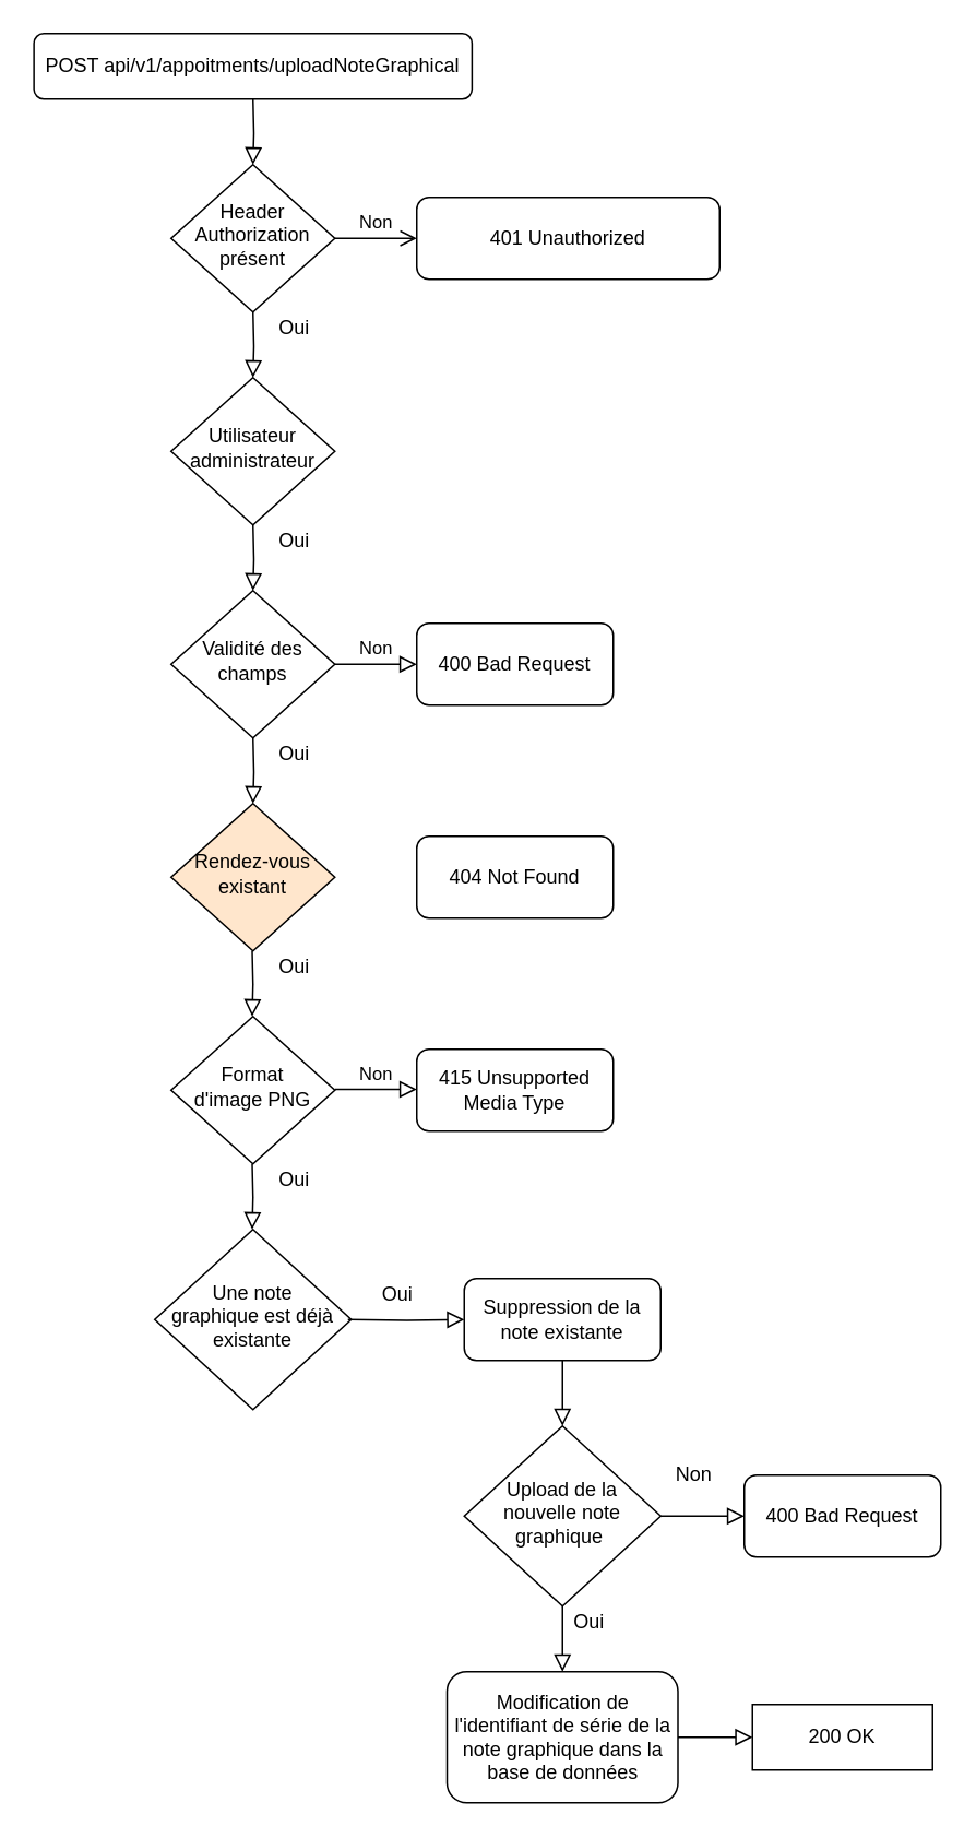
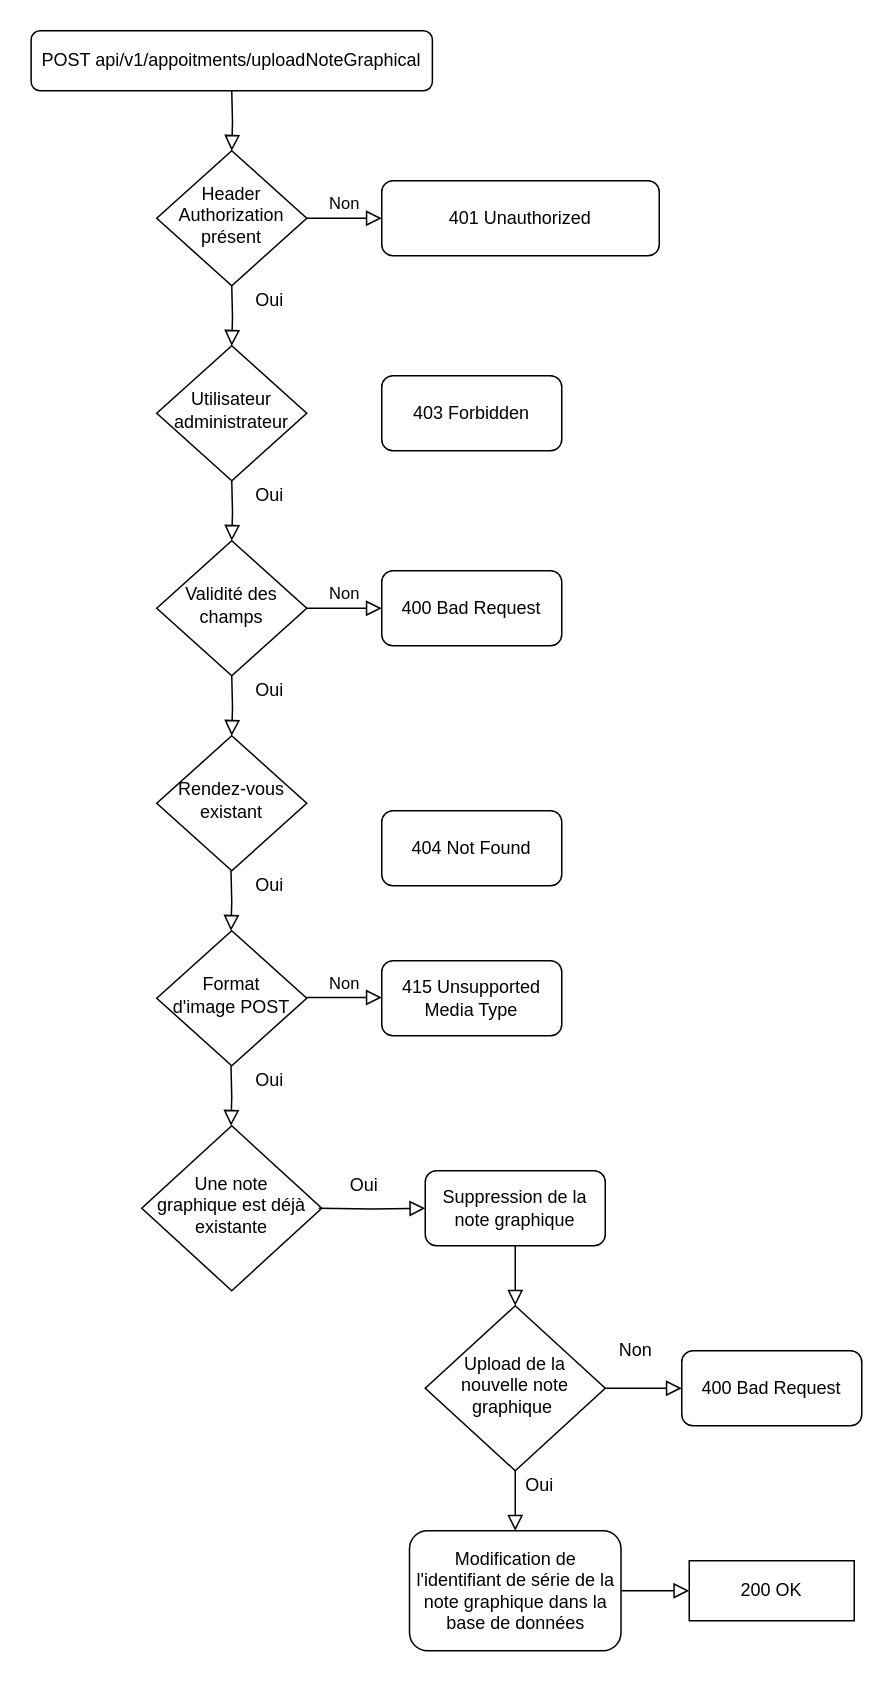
  <mxCell id="0" />
  <mxCell id="1" parent="0" />
  <mxCell id="2" value="" style="rounded=0;html=1;jettySize=auto;orthogonalLoop=1;fontSize=11;endArrow=block;endFill=0;endSize=8;strokeWidth=1;shadow=0;labelBackgroundColor=none;edgeStyle=orthogonalEdgeStyle;" parent="1" target="5" edge="1"><mxGeometry relative="1" as="geometry"><mxPoint x="154" y="320" as="sourcePoint" /></mxGeometry></mxCell>
  <mxCell id="3" value="POST api/v1/appoitments/uploadNoteGraphical" style="rounded=1;whiteSpace=wrap;html=1;fontSize=12;glass=0;strokeWidth=1;shadow=0;" parent="1" vertex="1"><mxGeometry x="20.25" width="267.5" height="40" as="geometry" y="20" /></mxCell>
  <mxCell id="4" value="Non" style="edgeStyle=orthogonalEdgeStyle;rounded=0;html=1;jettySize=auto;orthogonalLoop=1;fontSize=11;endArrow=block;endFill=0;endSize=8;strokeWidth=1;shadow=0;labelBackgroundColor=none;" parent="1" source="5" target="6" edge="1"><mxGeometry y="10" relative="1" as="geometry"><mxPoint as="offset" /></mxGeometry></mxCell>
  <mxCell id="5" value="Validité des &lt;br&gt;champs" style="rhombus;whiteSpace=wrap;html=1;shadow=0;fontFamily=Helvetica;fontSize=12;align=center;strokeWidth=1;spacing=6;spacingTop=-4;" parent="1" vertex="1"><mxGeometry x="104" y="360" width="100" height="90" as="geometry" /></mxCell>
  <mxCell id="6" value="400 Bad Request" style="rounded=1;whiteSpace=wrap;html=1;fontSize=12;glass=0;strokeWidth=1;shadow=0;" parent="1" vertex="1"><mxGeometry x="254" y="380" width="120" height="50" as="geometry" /></mxCell>
  <mxCell id="7" value="" style="rounded=0;html=1;jettySize=auto;orthogonalLoop=1;fontSize=11;endArrow=block;endFill=0;endSize=8;strokeWidth=1;shadow=0;labelBackgroundColor=none;edgeStyle=orthogonalEdgeStyle;" parent="1" target="9" edge="1"><mxGeometry relative="1" as="geometry"><mxPoint x="154" y="60" as="sourcePoint" /></mxGeometry></mxCell>
- <mxCell id="8" value="Non" style="edgeStyle=orthogonalEdgeStyle;rounded=0;html=1;jettySize=auto;orthogonalLoop=1;fontSize=11;endArrow=open;endFill=0;endSize=8;strokeWidth=1;shadow=0;labelBackgroundColor=none;" parent="1" source="9" target="10" edge="1"><mxGeometry y="10" relative="1" as="geometry"><mxPoint as="offset" /></mxGeometry></mxCell>
+ <mxCell id="8" value="Non" style="edgeStyle=orthogonalEdgeStyle;rounded=0;html=1;jettySize=auto;orthogonalLoop=1;fontSize=11;endArrow=block;endFill=0;endSize=8;strokeWidth=1;shadow=0;labelBackgroundColor=none;" parent="1" source="9" target="10" edge="1"><mxGeometry y="10" relative="1" as="geometry"><mxPoint as="offset" /></mxGeometry></mxCell>
  <mxCell id="9" value="Header&lt;br&gt;Authorization&lt;br&gt;présent" style="rhombus;whiteSpace=wrap;html=1;shadow=0;fontFamily=Helvetica;fontSize=12;align=center;strokeWidth=1;spacing=6;spacingTop=-4;" parent="1" vertex="1"><mxGeometry x="104" y="100" width="100" height="90" as="geometry" /></mxCell>
  <mxCell id="10" value="401 Unauthorized" style="rounded=1;whiteSpace=wrap;html=1;fontSize=12;glass=0;strokeWidth=1;shadow=0;" parent="1" vertex="1"><mxGeometry x="254" y="120" width="185" height="50" as="geometry" /></mxCell>
  <mxCell id="11" value="" style="rounded=0;html=1;jettySize=auto;orthogonalLoop=1;fontSize=11;endArrow=block;endFill=0;endSize=8;strokeWidth=1;shadow=0;labelBackgroundColor=none;edgeStyle=orthogonalEdgeStyle;" parent="1" target="12" edge="1"><mxGeometry relative="1" as="geometry"><mxPoint x="154" y="190" as="sourcePoint" /></mxGeometry></mxCell>
  <mxCell id="12" value="Utilisateur&lt;br&gt;administrateur" style="rhombus;whiteSpace=wrap;html=1;shadow=0;fontFamily=Helvetica;fontSize=12;align=center;strokeWidth=1;spacing=6;spacingTop=-4;" parent="1" vertex="1"><mxGeometry x="104" y="230" width="100" height="90" as="geometry" /></mxCell>
+ <mxCell id="13" value="403 Forbidden" style="rounded=1;whiteSpace=wrap;html=1;fontSize=12;glass=0;strokeWidth=1;shadow=0;" parent="1" vertex="1"><mxGeometry x="254" y="250" width="120" height="50" as="geometry" /></mxCell>
  <mxCell id="14" value="" style="rounded=0;html=1;jettySize=auto;orthogonalLoop=1;fontSize=11;endArrow=block;endFill=0;endSize=8;strokeWidth=1;shadow=0;labelBackgroundColor=none;edgeStyle=orthogonalEdgeStyle;" parent="1" target="15" edge="1"><mxGeometry relative="1" as="geometry"><mxPoint x="154" y="450" as="sourcePoint" /></mxGeometry></mxCell>
- <mxCell id="15" value="Rendez-vous existant" style="rhombus;whiteSpace=wrap;html=1;shadow=0;fontFamily=Helvetica;fontSize=12;align=center;strokeWidth=1;spacing=6;spacingTop=-4;fillColor=#ffe6cc;" parent="1" vertex="1"><mxGeometry x="104" y="490" width="100" height="90" as="geometry" /></mxCell>
- <mxCell id="16" value="404 Not Found" style="rounded=1;whiteSpace=wrap;html=1;fontSize=12;glass=0;strokeWidth=1;shadow=0;" parent="1" vertex="1"><mxGeometry x="254" y="510" width="120" height="50" as="geometry" /></mxCell>
- <mxCell id="17" value="Format &lt;br&gt;d'image PNG" style="rhombus;whiteSpace=wrap;html=1;shadow=0;fontFamily=Helvetica;fontSize=12;align=center;strokeWidth=1;spacing=6;spacingTop=-4;" parent="1" vertex="1"><mxGeometry x="104" y="620" width="100" height="90" as="geometry" /></mxCell>
+ <mxCell id="15" value="Rendez-vous existant" style="rhombus;whiteSpace=wrap;html=1;shadow=0;fontFamily=Helvetica;fontSize=12;align=center;strokeWidth=1;spacing=6;spacingTop=-4;" parent="1" vertex="1"><mxGeometry x="104" y="490" width="100" height="90" as="geometry" /></mxCell>
+ <mxCell id="16" value="404 Not Found" style="rounded=1;whiteSpace=wrap;html=1;fontSize=12;glass=0;strokeWidth=1;shadow=0;" parent="1" vertex="1"><mxGeometry x="254" y="540" width="120" height="50" as="geometry" /></mxCell>
+ <mxCell id="17" value="Format &lt;br&gt;d'image POST" style="rhombus;whiteSpace=wrap;html=1;shadow=0;fontFamily=Helvetica;fontSize=12;align=center;strokeWidth=1;spacing=6;spacingTop=-4;" parent="1" vertex="1"><mxGeometry x="104" y="620" width="100" height="90" as="geometry" /></mxCell>
  <mxCell id="18" value="Oui" style="text;html=1;align=center;verticalAlign=middle;resizable=0;points=[];autosize=1;strokeColor=none;" parent="1" vertex="1"><mxGeometry x="164" y="190" width="30" height="20" as="geometry" /></mxCell>
  <mxCell id="19" value="Oui" style="text;html=1;align=center;verticalAlign=middle;resizable=0;points=[];autosize=1;strokeColor=none;" parent="1" vertex="1"><mxGeometry x="164" y="320" width="30" height="20" as="geometry" /></mxCell>
  <mxCell id="20" value="Oui" style="text;html=1;align=center;verticalAlign=middle;resizable=0;points=[];autosize=1;strokeColor=none;" parent="1" vertex="1"><mxGeometry x="164" y="450" width="30" height="20" as="geometry" /></mxCell>
  <mxCell id="21" value="Oui" style="text;html=1;align=center;verticalAlign=middle;resizable=0;points=[];autosize=1;strokeColor=none;" parent="1" vertex="1"><mxGeometry x="164" y="580" width="30" height="20" as="geometry" /></mxCell>
  <mxCell id="22" value="" style="rounded=0;html=1;jettySize=auto;orthogonalLoop=1;fontSize=11;endArrow=block;endFill=0;endSize=8;strokeWidth=1;shadow=0;labelBackgroundColor=none;edgeStyle=orthogonalEdgeStyle;" parent="1" edge="1"><mxGeometry relative="1" as="geometry"><mxPoint x="153.5" y="580" as="sourcePoint" /><mxPoint x="153.5" y="620" as="targetPoint" /></mxGeometry></mxCell>
  <mxCell id="23" value="Non" style="edgeStyle=orthogonalEdgeStyle;rounded=0;html=1;jettySize=auto;orthogonalLoop=1;fontSize=11;endArrow=block;endFill=0;endSize=8;strokeWidth=1;shadow=0;labelBackgroundColor=none;" parent="1" edge="1"><mxGeometry y="10" relative="1" as="geometry"><mxPoint as="offset" /><mxPoint x="204" y="664.5" as="sourcePoint" /><mxPoint x="254" y="664.5" as="targetPoint" /></mxGeometry></mxCell>
  <mxCell id="24" value="415 Unsupported Media Type" style="rounded=1;whiteSpace=wrap;html=1;fontSize=12;glass=0;strokeWidth=1;shadow=0;" parent="1" vertex="1"><mxGeometry x="254" y="640" width="120" height="50" as="geometry" /></mxCell>
  <mxCell id="25" value="Une note graphique&amp;nbsp;est déjà &lt;br&gt;existante" style="rhombus;whiteSpace=wrap;html=1;shadow=0;fontFamily=Helvetica;fontSize=12;align=center;strokeWidth=1;spacing=6;spacingTop=-4;" parent="1" vertex="1"><mxGeometry x="94" y="750" width="120" height="110" as="geometry" /></mxCell>
  <mxCell id="26" value="" style="rounded=0;html=1;jettySize=auto;orthogonalLoop=1;fontSize=11;endArrow=block;endFill=0;endSize=8;strokeWidth=1;shadow=0;labelBackgroundColor=none;edgeStyle=orthogonalEdgeStyle;exitX=1;exitY=0.5;exitDx=0;exitDy=0;entryX=0;entryY=0.5;entryDx=0;entryDy=0;" parent="1" target="28" edge="1"><mxGeometry relative="1" as="geometry"><mxPoint x="212" y="805" as="sourcePoint" /><mxPoint x="281" y="805" as="targetPoint" /></mxGeometry></mxCell>
  <mxCell id="27" value="Oui" style="text;html=1;align=center;verticalAlign=middle;resizable=0;points=[];autosize=1;strokeColor=none;" parent="1" vertex="1"><mxGeometry x="227" y="780" width="30" height="20" as="geometry" /></mxCell>
- <mxCell id="28" value="Suppression de la note existante" style="rounded=1;whiteSpace=wrap;html=1;fontSize=12;glass=0;strokeWidth=1;shadow=0;" parent="1" vertex="1"><mxGeometry x="283" y="780" width="120" height="50" as="geometry" /></mxCell>
+ <mxCell id="28" value="Suppression de la note graphique" style="rounded=1;whiteSpace=wrap;html=1;fontSize=12;glass=0;strokeWidth=1;shadow=0;" parent="1" vertex="1"><mxGeometry x="283" y="780" width="120" height="50" as="geometry" /></mxCell>
  <mxCell id="29" value="400 Bad Request" style="rounded=1;whiteSpace=wrap;html=1;fontSize=12;glass=0;strokeWidth=1;shadow=0;" parent="1" vertex="1"><mxGeometry x="454" y="900" width="120" height="50" as="geometry" /></mxCell>
  <mxCell id="30" value="Upload de la nouvelle note graphique&amp;nbsp;" style="rhombus;whiteSpace=wrap;html=1;shadow=0;fontFamily=Helvetica;fontSize=12;align=center;strokeWidth=1;spacing=6;spacingTop=-4;" parent="1" vertex="1"><mxGeometry x="283" y="870" width="120" height="110" as="geometry" /></mxCell>
  <mxCell id="31" value="" style="rounded=0;html=1;jettySize=auto;orthogonalLoop=1;fontSize=11;endArrow=block;endFill=0;endSize=8;strokeWidth=1;shadow=0;labelBackgroundColor=none;edgeStyle=orthogonalEdgeStyle;exitX=1;exitY=0.5;exitDx=0;exitDy=0;entryX=0;entryY=0.5;entryDx=0;entryDy=0;" parent="1" source="30" edge="1" target="29"><mxGeometry relative="1" as="geometry"><mxPoint x="504" y="1070" as="sourcePoint" /><mxPoint x="434" y="950" as="targetPoint" /><Array as="points" /></mxGeometry></mxCell>
  <mxCell id="32" value="Non" style="text;html=1;align=center;verticalAlign=middle;resizable=0;points=[];autosize=1;strokeColor=none;" parent="1" vertex="1"><mxGeometry x="403" y="890" width="40" height="20" as="geometry" /></mxCell>
  <mxCell id="33" value="" style="rounded=0;html=1;jettySize=auto;orthogonalLoop=1;fontSize=11;endArrow=block;endFill=0;endSize=8;strokeWidth=1;shadow=0;labelBackgroundColor=none;edgeStyle=orthogonalEdgeStyle;exitX=0.5;exitY=1;exitDx=0;exitDy=0;" parent="1" source="30" edge="1"><mxGeometry relative="1" as="geometry"><mxPoint x="348" y="1090" as="sourcePoint" /><mxPoint x="343" y="1020" as="targetPoint" /><Array as="points"><mxPoint x="343" y="1000" /></Array></mxGeometry></mxCell>
  <mxCell id="34" value="Modification de l'identifiant de série de la note graphique dans la base de données" style="rounded=1;whiteSpace=wrap;html=1;fontSize=12;glass=0;strokeWidth=1;shadow=0;" parent="1" vertex="1"><mxGeometry x="272.5" y="1020" width="141" height="80" as="geometry" /></mxCell>
  <mxCell id="35" value="" style="rounded=0;html=1;jettySize=auto;orthogonalLoop=1;fontSize=11;endArrow=block;endFill=0;endSize=8;strokeWidth=1;shadow=0;labelBackgroundColor=none;edgeStyle=orthogonalEdgeStyle;exitX=1;exitY=0.5;exitDx=0;exitDy=0;entryX=0;entryY=0.5;entryDx=0;entryDy=0;" parent="1" source="34" target="36" edge="1"><mxGeometry relative="1" as="geometry"><mxPoint x="443.58" y="1145" as="sourcePoint" /><mxPoint x="444" y="1170" as="targetPoint" /><Array as="points" /></mxGeometry></mxCell>
  <mxCell id="36" value="200 OK" style="whiteSpace=wrap;html=1;fontSize=12;glass=0;strokeWidth=1;shadow=0;rounded=0;" parent="1" vertex="1"><mxGeometry x="459" y="1040" width="110" height="40" as="geometry" /></mxCell>
  <mxCell id="37" value="Oui" style="text;html=1;align=center;verticalAlign=middle;resizable=0;points=[];autosize=1;strokeColor=none;" parent="1" vertex="1"><mxGeometry x="344" y="980" width="30" height="20" as="geometry" /></mxCell>
  <mxCell id="38" value="Oui" style="text;html=1;align=center;verticalAlign=middle;resizable=0;points=[];autosize=1;strokeColor=none;" vertex="1" parent="1"><mxGeometry x="164" y="710" width="30" height="20" as="geometry" /></mxCell>
  <mxCell id="39" value="" style="rounded=0;html=1;jettySize=auto;orthogonalLoop=1;fontSize=11;endArrow=block;endFill=0;endSize=8;strokeWidth=1;shadow=0;labelBackgroundColor=none;edgeStyle=orthogonalEdgeStyle;" edge="1" parent="1"><mxGeometry relative="1" as="geometry"><mxPoint x="153.5" y="710" as="sourcePoint" /><mxPoint x="153.5" y="750" as="targetPoint" /></mxGeometry></mxCell>
  <mxCell id="40" value="" style="rounded=0;html=1;jettySize=auto;orthogonalLoop=1;fontSize=11;endArrow=block;endFill=0;endSize=8;strokeWidth=1;shadow=0;labelBackgroundColor=none;edgeStyle=orthogonalEdgeStyle;exitX=0.5;exitY=1;exitDx=0;exitDy=0;entryX=0.5;entryY=0;entryDx=0;entryDy=0;" edge="1" parent="1" source="28" target="30"><mxGeometry relative="1" as="geometry"><mxPoint x="222" y="815" as="sourcePoint" /><mxPoint x="293" y="815" as="targetPoint" /></mxGeometry></mxCell>
